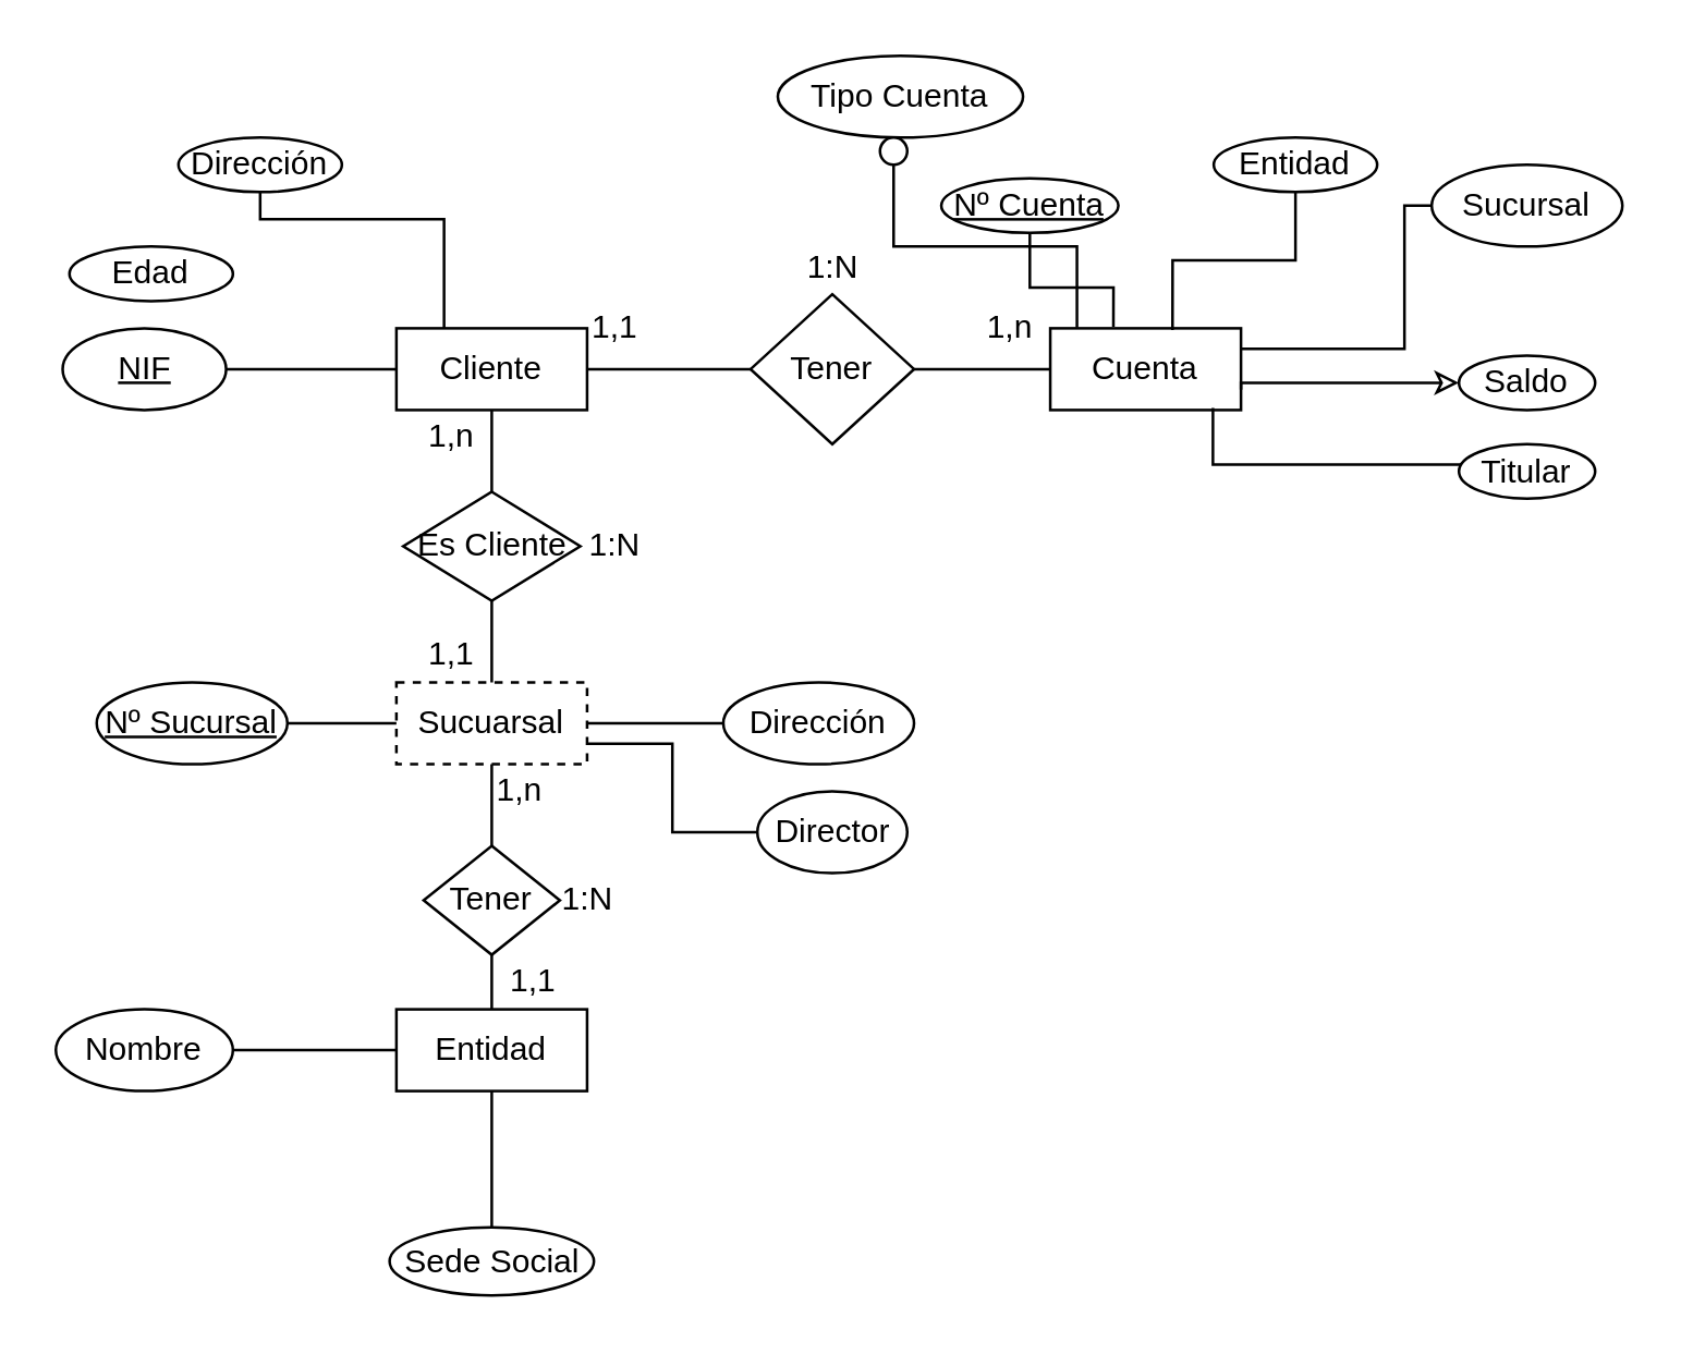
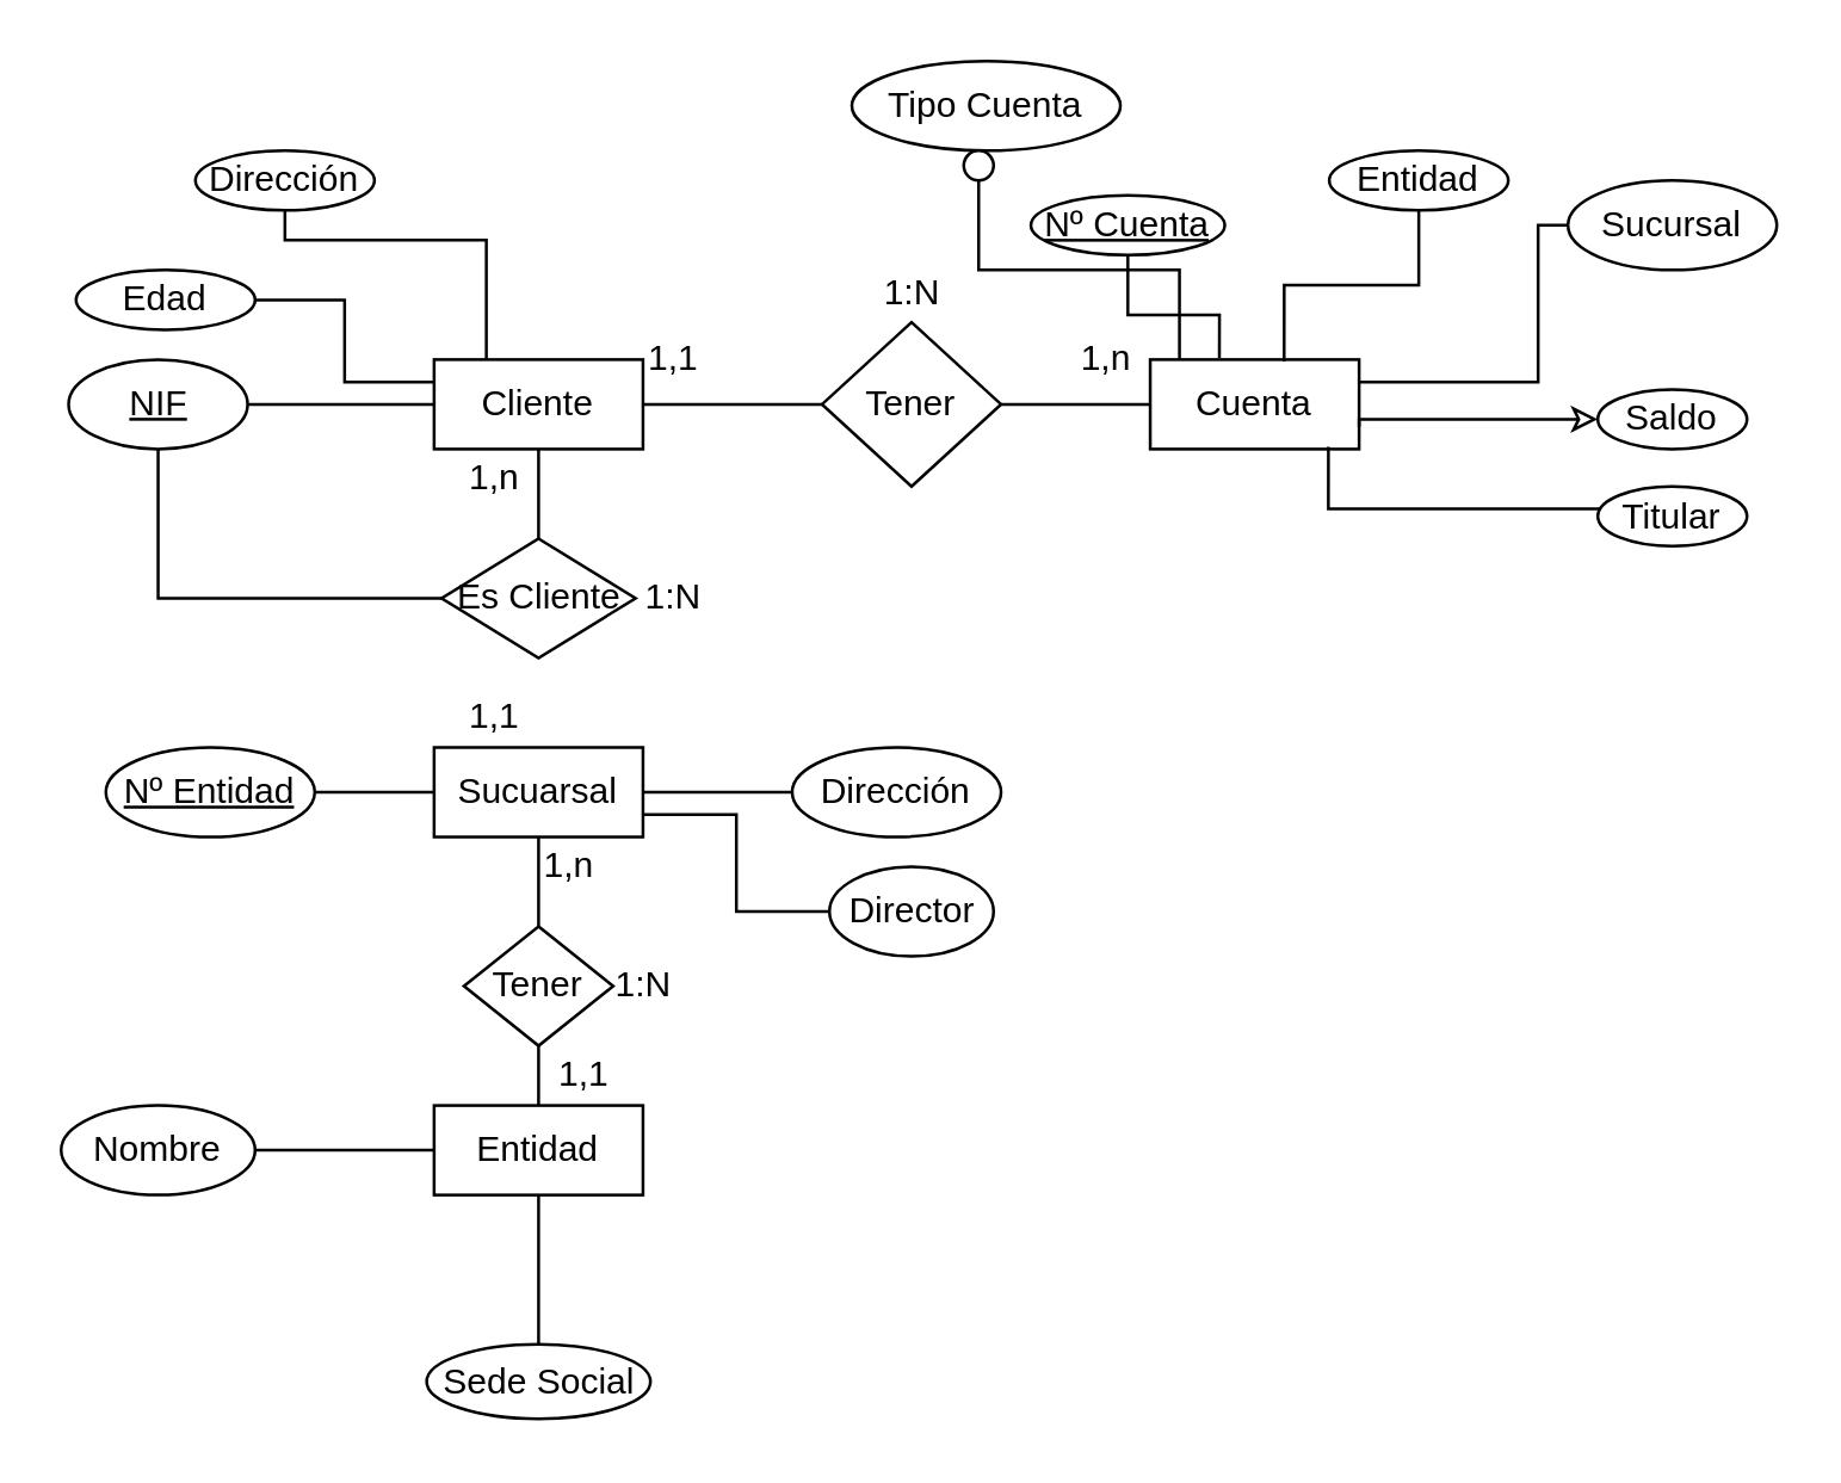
  <mxCell id="0" />
  <mxCell id="1" parent="0" />
  <mxCell id="2" value="" style="edgeStyle=orthogonalEdgeStyle;rounded=0;orthogonalLoop=1;jettySize=auto;html=1;endArrow=none;endFill=0;" edge="1" parent="1" source="3" target="8"><mxGeometry relative="1" as="geometry" /></mxCell>
  <mxCell id="3" value="Entidad" style="rounded=0;whiteSpace=wrap;html=1;" vertex="1" parent="1"><mxGeometry x="145" y="370" width="70" height="30" as="geometry" /></mxCell>
- <mxCell id="4" value="Sucuarsal" style="rounded=0;whiteSpace=wrap;html=1;dashed=1;" vertex="1" parent="1"><mxGeometry x="145" y="250" width="70" height="30" as="geometry" /></mxCell>
+ <mxCell id="4" value="Sucuarsal" style="rounded=0;whiteSpace=wrap;html=1;" vertex="1" parent="1"><mxGeometry x="145" y="250" width="70" height="30" as="geometry" /></mxCell>
  <mxCell id="5" value="Cuenta" style="rounded=0;whiteSpace=wrap;html=1;" vertex="1" parent="1"><mxGeometry x="385" y="120" width="70" height="30" as="geometry" /></mxCell>
  <mxCell id="6" value="&lt;font style=&quot;vertical-align: inherit&quot;&gt;&lt;font style=&quot;vertical-align: inherit&quot;&gt;&lt;font style=&quot;vertical-align: inherit&quot;&gt;&lt;font style=&quot;vertical-align: inherit&quot;&gt;Cliente&lt;/font&gt;&lt;/font&gt;&lt;br&gt;&lt;/font&gt;&lt;/font&gt;" style="rounded=0;whiteSpace=wrap;html=1;" vertex="1" parent="1"><mxGeometry x="145" y="120" width="70" height="30" as="geometry" /></mxCell>
  <mxCell id="7" style="edgeStyle=orthogonalEdgeStyle;rounded=0;orthogonalLoop=1;jettySize=auto;html=1;entryX=0.5;entryY=1;entryDx=0;entryDy=0;endArrow=none;endFill=0;" edge="1" parent="1" source="8" target="4"><mxGeometry relative="1" as="geometry" /></mxCell>
  <mxCell id="8" value="Tener" style="rhombus;whiteSpace=wrap;html=1;" vertex="1" parent="1"><mxGeometry x="155" y="310" width="50" height="40" as="geometry" /></mxCell>
  <mxCell id="9" value="" style="edgeStyle=orthogonalEdgeStyle;rounded=0;orthogonalLoop=1;jettySize=auto;html=1;endArrow=none;endFill=0;" edge="1" parent="1" source="11" target="6"><mxGeometry relative="1" as="geometry" /></mxCell>
- <mxCell id="10" value="" style="edgeStyle=orthogonalEdgeStyle;rounded=0;orthogonalLoop=1;jettySize=auto;html=1;endArrow=none;endFill=0;" edge="1" parent="1" source="11" target="4"><mxGeometry relative="1" as="geometry" /></mxCell>
+ <mxCell id="10" value="" style="edgeStyle=orthogonalEdgeStyle;rounded=0;orthogonalLoop=1;jettySize=auto;html=1;endArrow=none;endFill=0;" edge="1" parent="1" source="11" target="39"><mxGeometry relative="1" as="geometry" /></mxCell>
  <mxCell id="11" value="Es Cliente" style="rhombus;whiteSpace=wrap;html=1;" vertex="1" parent="1"><mxGeometry x="147.5" y="180" width="65" height="40" as="geometry" /></mxCell>
  <mxCell id="12" value="" style="edgeStyle=orthogonalEdgeStyle;rounded=0;orthogonalLoop=1;jettySize=auto;html=1;endArrow=none;endFill=0;" edge="1" parent="1" source="14" target="5"><mxGeometry relative="1" as="geometry" /></mxCell>
  <mxCell id="13" value="" style="edgeStyle=orthogonalEdgeStyle;rounded=0;orthogonalLoop=1;jettySize=auto;html=1;endArrow=none;endFill=0;" edge="1" parent="1" source="14" target="6"><mxGeometry relative="1" as="geometry" /></mxCell>
  <mxCell id="14" value="Tener" style="rhombus;whiteSpace=wrap;html=1;" vertex="1" parent="1"><mxGeometry x="275" y="107.5" width="60" height="55" as="geometry" /></mxCell>
  <mxCell id="15" style="edgeStyle=orthogonalEdgeStyle;rounded=0;orthogonalLoop=1;jettySize=auto;html=1;endArrow=classic;endFill=0;exitX=1;exitY=0.75;exitDx=0;exitDy=0;entryX=0;entryY=0.5;entryDx=0;entryDy=0;" edge="1" parent="1" source="5" target="42"><mxGeometry relative="1" as="geometry"><mxPoint x="408" y="120" as="targetPoint" /><Array as="points"><mxPoint x="455" y="140" /></Array></mxGeometry></mxCell>
  <mxCell id="16" style="edgeStyle=orthogonalEdgeStyle;rounded=0;orthogonalLoop=1;jettySize=auto;html=1;entryX=0.331;entryY=-0.017;entryDx=0;entryDy=0;entryPerimeter=0;endArrow=none;endFill=0;" edge="1" parent="1" source="17" target="5"><mxGeometry relative="1" as="geometry" /></mxCell>
  <mxCell id="17" value="Nº Cuenta" style="ellipse;whiteSpace=wrap;html=1;align=center;fontStyle=4;" vertex="1" parent="1"><mxGeometry x="345" y="65" width="65" height="20" as="geometry" /></mxCell>
  <mxCell id="18" value="" style="edgeStyle=orthogonalEdgeStyle;rounded=0;orthogonalLoop=1;jettySize=auto;html=1;endArrow=none;endFill=0;" edge="1" parent="1" source="19" target="4"><mxGeometry relative="1" as="geometry" /></mxCell>
- <mxCell id="19" value="Nº Sucursal" style="ellipse;whiteSpace=wrap;html=1;align=center;fontStyle=4;" vertex="1" parent="1"><mxGeometry x="35" y="250" width="70" height="30" as="geometry" /></mxCell>
+ <mxCell id="19" value="Nº Entidad" style="ellipse;whiteSpace=wrap;html=1;align=center;fontStyle=4;" vertex="1" parent="1"><mxGeometry x="35" y="250" width="70" height="30" as="geometry" /></mxCell>
  <mxCell id="20" value="1,n" style="text;html=1;align=center;verticalAlign=middle;resizable=0;points=[];autosize=1;strokeColor=none;fillColor=none;" vertex="1" parent="1"><mxGeometry x="175" y="280" width="30" height="20" as="geometry" /></mxCell>
  <mxCell id="21" value="1,1" style="text;html=1;align=center;verticalAlign=middle;resizable=0;points=[];autosize=1;strokeColor=none;fillColor=none;" vertex="1" parent="1"><mxGeometry x="180" y="350" width="30" height="20" as="geometry" /></mxCell>
  <mxCell id="22" value="1,1" style="text;html=1;align=center;verticalAlign=middle;resizable=0;points=[];autosize=1;strokeColor=none;fillColor=none;" vertex="1" parent="1"><mxGeometry x="210" y="110" width="30" height="20" as="geometry" /></mxCell>
  <mxCell id="23" value="1,n" style="text;html=1;align=center;verticalAlign=middle;resizable=0;points=[];autosize=1;strokeColor=none;fillColor=none;" vertex="1" parent="1"><mxGeometry x="355" y="110" width="30" height="20" as="geometry" /></mxCell>
  <mxCell id="24" value="1:N" style="text;html=1;align=center;verticalAlign=middle;resizable=0;points=[];autosize=1;strokeColor=none;fillColor=none;" vertex="1" parent="1"><mxGeometry x="290" y="87.5" width="30" height="20" as="geometry" /></mxCell>
  <mxCell id="25" value="1:N" style="text;html=1;align=center;verticalAlign=middle;resizable=0;points=[];autosize=1;strokeColor=none;fillColor=none;" vertex="1" parent="1"><mxGeometry x="200" y="320" width="30" height="20" as="geometry" /></mxCell>
  <mxCell id="26" value="" style="edgeStyle=orthogonalEdgeStyle;rounded=0;orthogonalLoop=1;jettySize=auto;html=1;endArrow=none;endFill=0;entryX=0.5;entryY=1;entryDx=0;entryDy=0;" edge="1" parent="1" source="27" target="3"><mxGeometry relative="1" as="geometry"><mxPoint x="215" y="430" as="targetPoint" /></mxGeometry></mxCell>
  <mxCell id="27" value="Sede Social" style="ellipse;whiteSpace=wrap;html=1;align=center;" vertex="1" parent="1"><mxGeometry x="142.5" y="450" width="75" height="25" as="geometry" /></mxCell>
  <mxCell id="28" value="" style="edgeStyle=orthogonalEdgeStyle;rounded=0;orthogonalLoop=1;jettySize=auto;html=1;endArrow=none;endFill=0;entryX=0;entryY=0.5;entryDx=0;entryDy=0;" edge="1" parent="1" source="29" target="3"><mxGeometry relative="1" as="geometry" /></mxCell>
  <mxCell id="29" value="Nombre" style="ellipse;whiteSpace=wrap;html=1;align=center;" vertex="1" parent="1"><mxGeometry x="20" y="370" width="65" height="30" as="geometry" /></mxCell>
  <mxCell id="30" style="edgeStyle=orthogonalEdgeStyle;rounded=0;orthogonalLoop=1;jettySize=auto;html=1;entryX=1;entryY=0.75;entryDx=0;entryDy=0;endArrow=none;endFill=0;" edge="1" parent="1" source="31" target="4"><mxGeometry relative="1" as="geometry" /></mxCell>
  <mxCell id="31" value="Director" style="ellipse;whiteSpace=wrap;html=1;align=center;" vertex="1" parent="1"><mxGeometry x="277.5" y="290" width="55" height="30" as="geometry" /></mxCell>
  <mxCell id="32" value="" style="edgeStyle=orthogonalEdgeStyle;rounded=0;orthogonalLoop=1;jettySize=auto;html=1;endArrow=none;endFill=0;entryX=1;entryY=0.5;entryDx=0;entryDy=0;" edge="1" parent="1" source="33" target="4"><mxGeometry relative="1" as="geometry" /></mxCell>
  <mxCell id="33" value="Dirección" style="ellipse;whiteSpace=wrap;html=1;align=center;" vertex="1" parent="1"><mxGeometry x="265" y="250" width="70" height="30" as="geometry" /></mxCell>
  <mxCell id="34" style="edgeStyle=orthogonalEdgeStyle;rounded=0;orthogonalLoop=1;jettySize=auto;html=1;entryX=0.25;entryY=0;entryDx=0;entryDy=0;endArrow=none;endFill=0;" edge="1" parent="1" source="35" target="6"><mxGeometry relative="1" as="geometry"><Array as="points"><mxPoint x="95" y="80" /><mxPoint x="162" y="80" /></Array></mxGeometry></mxCell>
  <mxCell id="35" value="Dirección" style="ellipse;whiteSpace=wrap;html=1;align=center;" vertex="1" parent="1"><mxGeometry x="65" y="50" width="60" height="20" as="geometry" /></mxCell>
+ <mxCell id="36" style="edgeStyle=orthogonalEdgeStyle;rounded=0;orthogonalLoop=1;jettySize=auto;html=1;entryX=0;entryY=0.25;entryDx=0;entryDy=0;endArrow=none;endFill=0;" edge="1" parent="1" source="37" target="6"><mxGeometry relative="1" as="geometry" /></mxCell>
  <mxCell id="37" value="Edad" style="ellipse;whiteSpace=wrap;html=1;align=center;" vertex="1" parent="1"><mxGeometry x="25" y="90" width="60" height="20" as="geometry" /></mxCell>
  <mxCell id="38" style="edgeStyle=orthogonalEdgeStyle;rounded=0;orthogonalLoop=1;jettySize=auto;html=1;entryX=0;entryY=0.5;entryDx=0;entryDy=0;endArrow=none;endFill=0;" edge="1" parent="1" source="39" target="6"><mxGeometry relative="1" as="geometry" /></mxCell>
  <mxCell id="39" value="NIF" style="ellipse;whiteSpace=wrap;html=1;align=center;fontStyle=4;" vertex="1" parent="1"><mxGeometry x="22.5" y="120" width="60" height="30" as="geometry" /></mxCell>
  <mxCell id="40" style="edgeStyle=orthogonalEdgeStyle;rounded=0;orthogonalLoop=1;jettySize=auto;html=1;entryX=0.641;entryY=0.021;entryDx=0;entryDy=0;entryPerimeter=0;endArrow=none;endFill=0;" edge="1" parent="1" source="41" target="5"><mxGeometry relative="1" as="geometry" /></mxCell>
  <mxCell id="41" value="Entidad" style="ellipse;whiteSpace=wrap;html=1;align=center;" vertex="1" parent="1"><mxGeometry x="445" y="50" width="60" height="20" as="geometry" /></mxCell>
  <mxCell id="42" value="Saldo" style="ellipse;whiteSpace=wrap;html=1;align=center;" vertex="1" parent="1"><mxGeometry x="535" y="130" width="50" height="20" as="geometry" /></mxCell>
  <mxCell id="43" style="edgeStyle=orthogonalEdgeStyle;rounded=0;orthogonalLoop=1;jettySize=auto;html=1;entryX=1;entryY=0.25;entryDx=0;entryDy=0;endArrow=none;endFill=0;" edge="1" parent="1" source="44" target="5"><mxGeometry relative="1" as="geometry"><Array as="points"><mxPoint x="515" y="75" /><mxPoint x="515" y="128" /><mxPoint x="455" y="128" /></Array></mxGeometry></mxCell>
  <mxCell id="44" value="Sucursal" style="ellipse;whiteSpace=wrap;html=1;align=center;" vertex="1" parent="1"><mxGeometry x="525" y="60" width="70" height="30" as="geometry" /></mxCell>
  <mxCell id="45" value="1,1" style="text;html=1;align=center;verticalAlign=middle;resizable=0;points=[];autosize=1;strokeColor=none;fillColor=none;" vertex="1" parent="1"><mxGeometry x="150" y="230" width="30" height="20" as="geometry" /></mxCell>
  <mxCell id="46" value="1,n" style="text;html=1;align=center;verticalAlign=middle;resizable=0;points=[];autosize=1;strokeColor=none;fillColor=none;" vertex="1" parent="1"><mxGeometry x="150" y="150" width="30" height="20" as="geometry" /></mxCell>
  <mxCell id="47" value="1:N" style="text;html=1;align=center;verticalAlign=middle;resizable=0;points=[];autosize=1;strokeColor=none;fillColor=none;" vertex="1" parent="1"><mxGeometry x="210" y="190" width="30" height="20" as="geometry" /></mxCell>
  <mxCell id="48" style="edgeStyle=orthogonalEdgeStyle;rounded=0;orthogonalLoop=1;jettySize=auto;html=1;endArrow=none;endFill=0;entryX=0.853;entryY=0.973;entryDx=0;entryDy=0;entryPerimeter=0;" edge="1" parent="1" source="49" target="5"><mxGeometry relative="1" as="geometry"><mxPoint x="445" y="160" as="targetPoint" /><Array as="points"><mxPoint x="470" y="170" /><mxPoint x="445" y="170" /></Array></mxGeometry></mxCell>
  <mxCell id="49" value="Titular" style="ellipse;whiteSpace=wrap;html=1;align=center;" vertex="1" parent="1"><mxGeometry x="535" y="162.5" width="50" height="20" as="geometry" /></mxCell>
  <mxCell id="50" style="edgeStyle=orthogonalEdgeStyle;rounded=0;orthogonalLoop=1;jettySize=auto;html=1;entryX=0.14;entryY=-0.01;entryDx=0;entryDy=0;entryPerimeter=0;endArrow=none;endFill=0;startArrow=none;exitX=0.5;exitY=1;exitDx=0;exitDy=0;" edge="1" parent="1" source="52" target="5"><mxGeometry relative="1" as="geometry"><mxPoint x="215" y="80" as="sourcePoint" /></mxGeometry></mxCell>
  <mxCell id="51" value="Tipo Cuenta" style="ellipse;whiteSpace=wrap;html=1;align=center;" vertex="1" parent="1"><mxGeometry x="285" y="20" width="90" height="30" as="geometry" /></mxCell>
  <mxCell id="52" value="" style="ellipse;whiteSpace=wrap;html=1;" vertex="1" parent="1"><mxGeometry x="322.5" y="50" width="10" height="10" as="geometry" /></mxCell>
